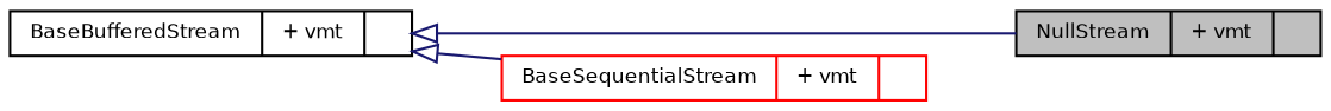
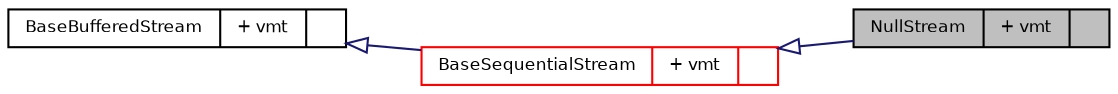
  digraph {
    rankdir=LR
    node [color=black fontname=Helvetica fontsize=8 shape=record]
    edge [arrowtail=onormal color=midnightblue dir=back fontname=Helvetica fontsize=8 labelfontname=Helvetica labelfontsize=8 style=solid]
    n1 [fillcolor=grey75 fontcolor=black height=0.2 label="{NullStream\n|+ vmt\l|}" style=filled width=0.4]
    n2 [height=0.2 label="{BaseBufferedStream\n|+ vmt\l|}" width=0.4]
    n3 [color=red height=0.2 label="{BaseSequentialStream\n|+ vmt\l|}" width=0.4]
-   n2 -> n1
+   n3 -> n1
    n2 -> n3
  }
